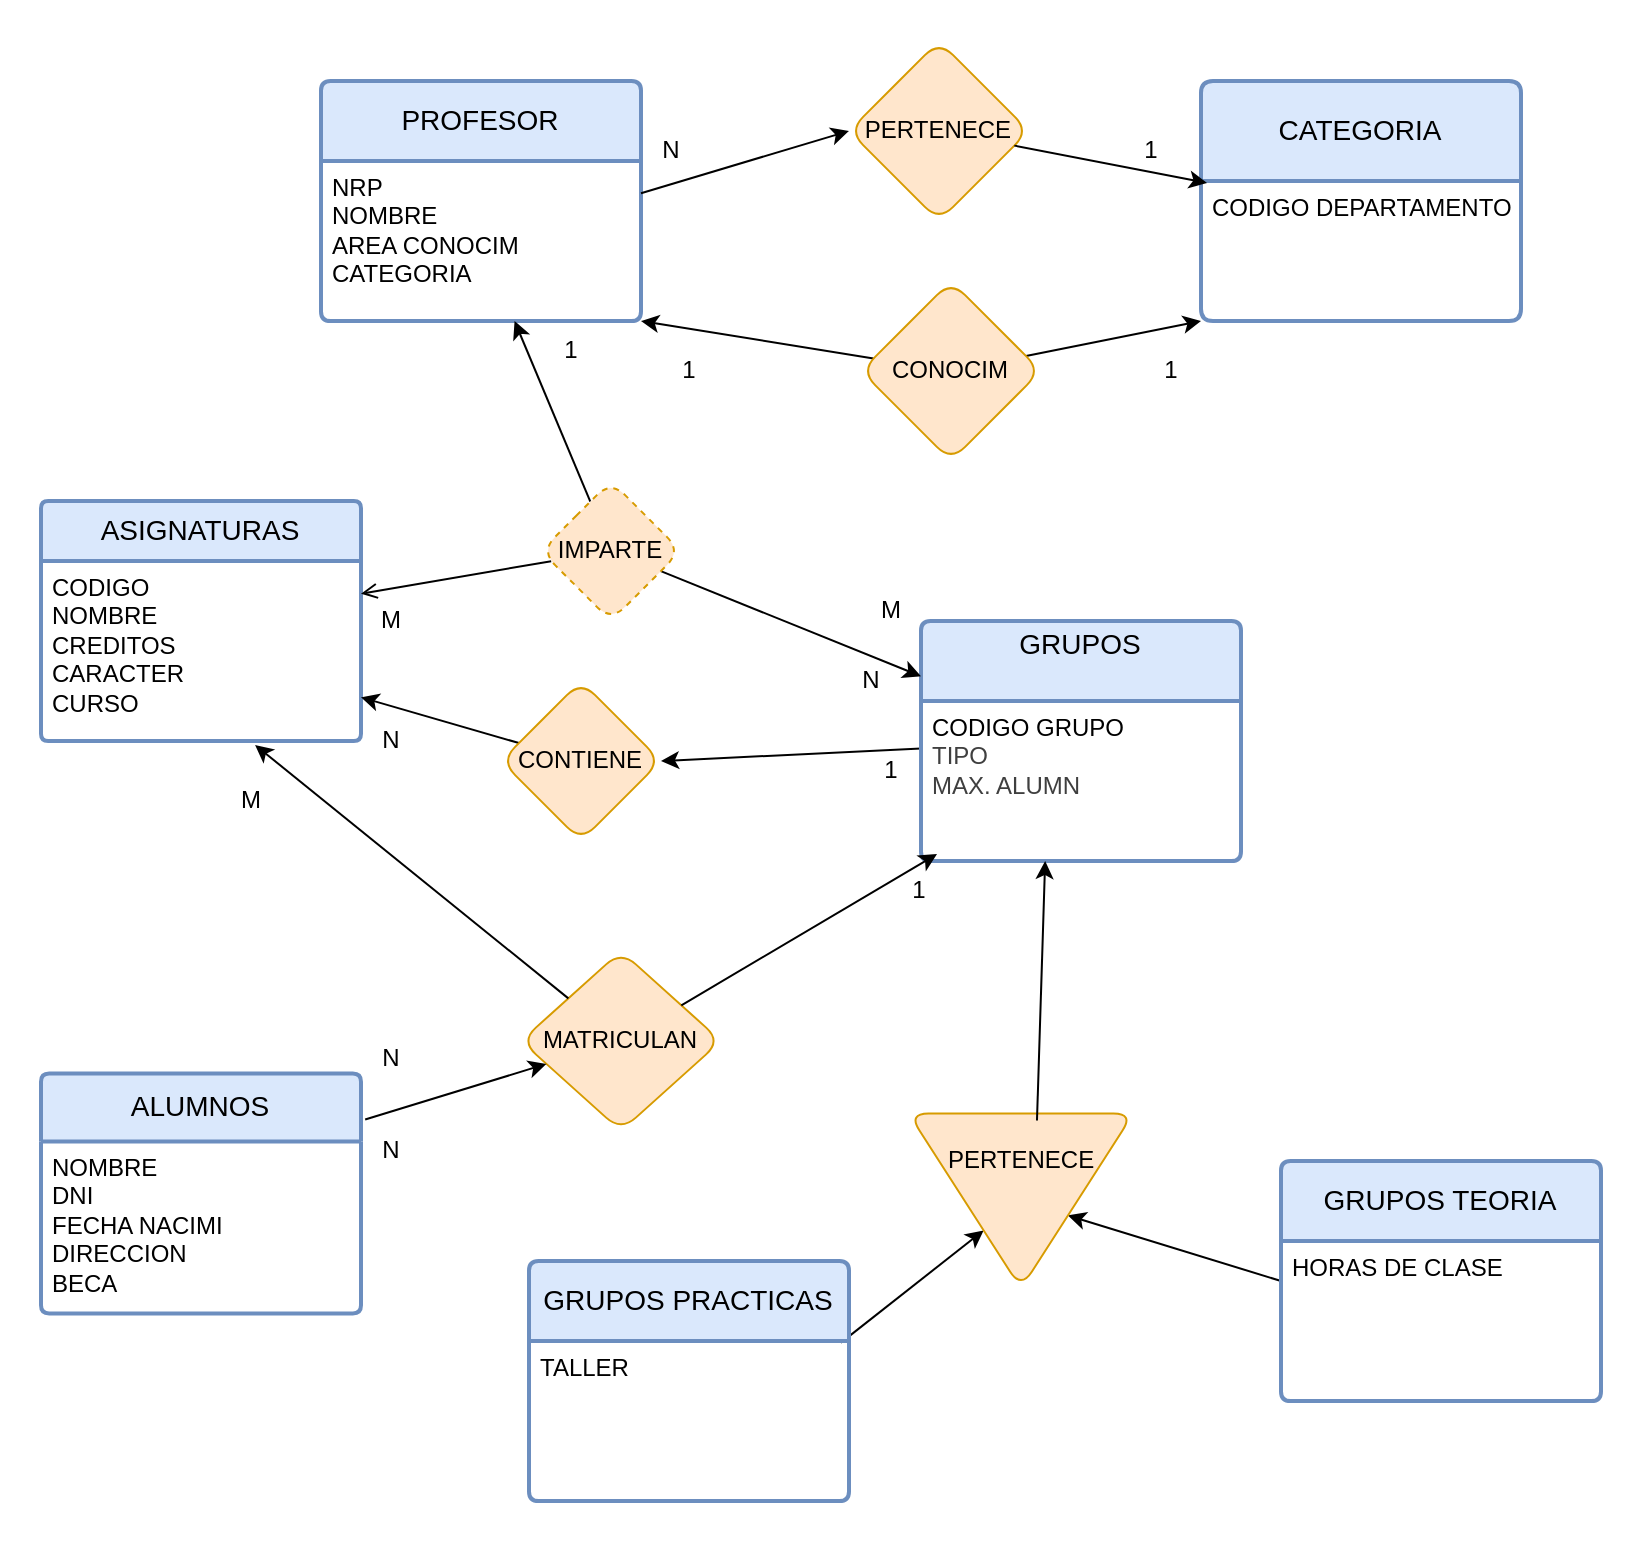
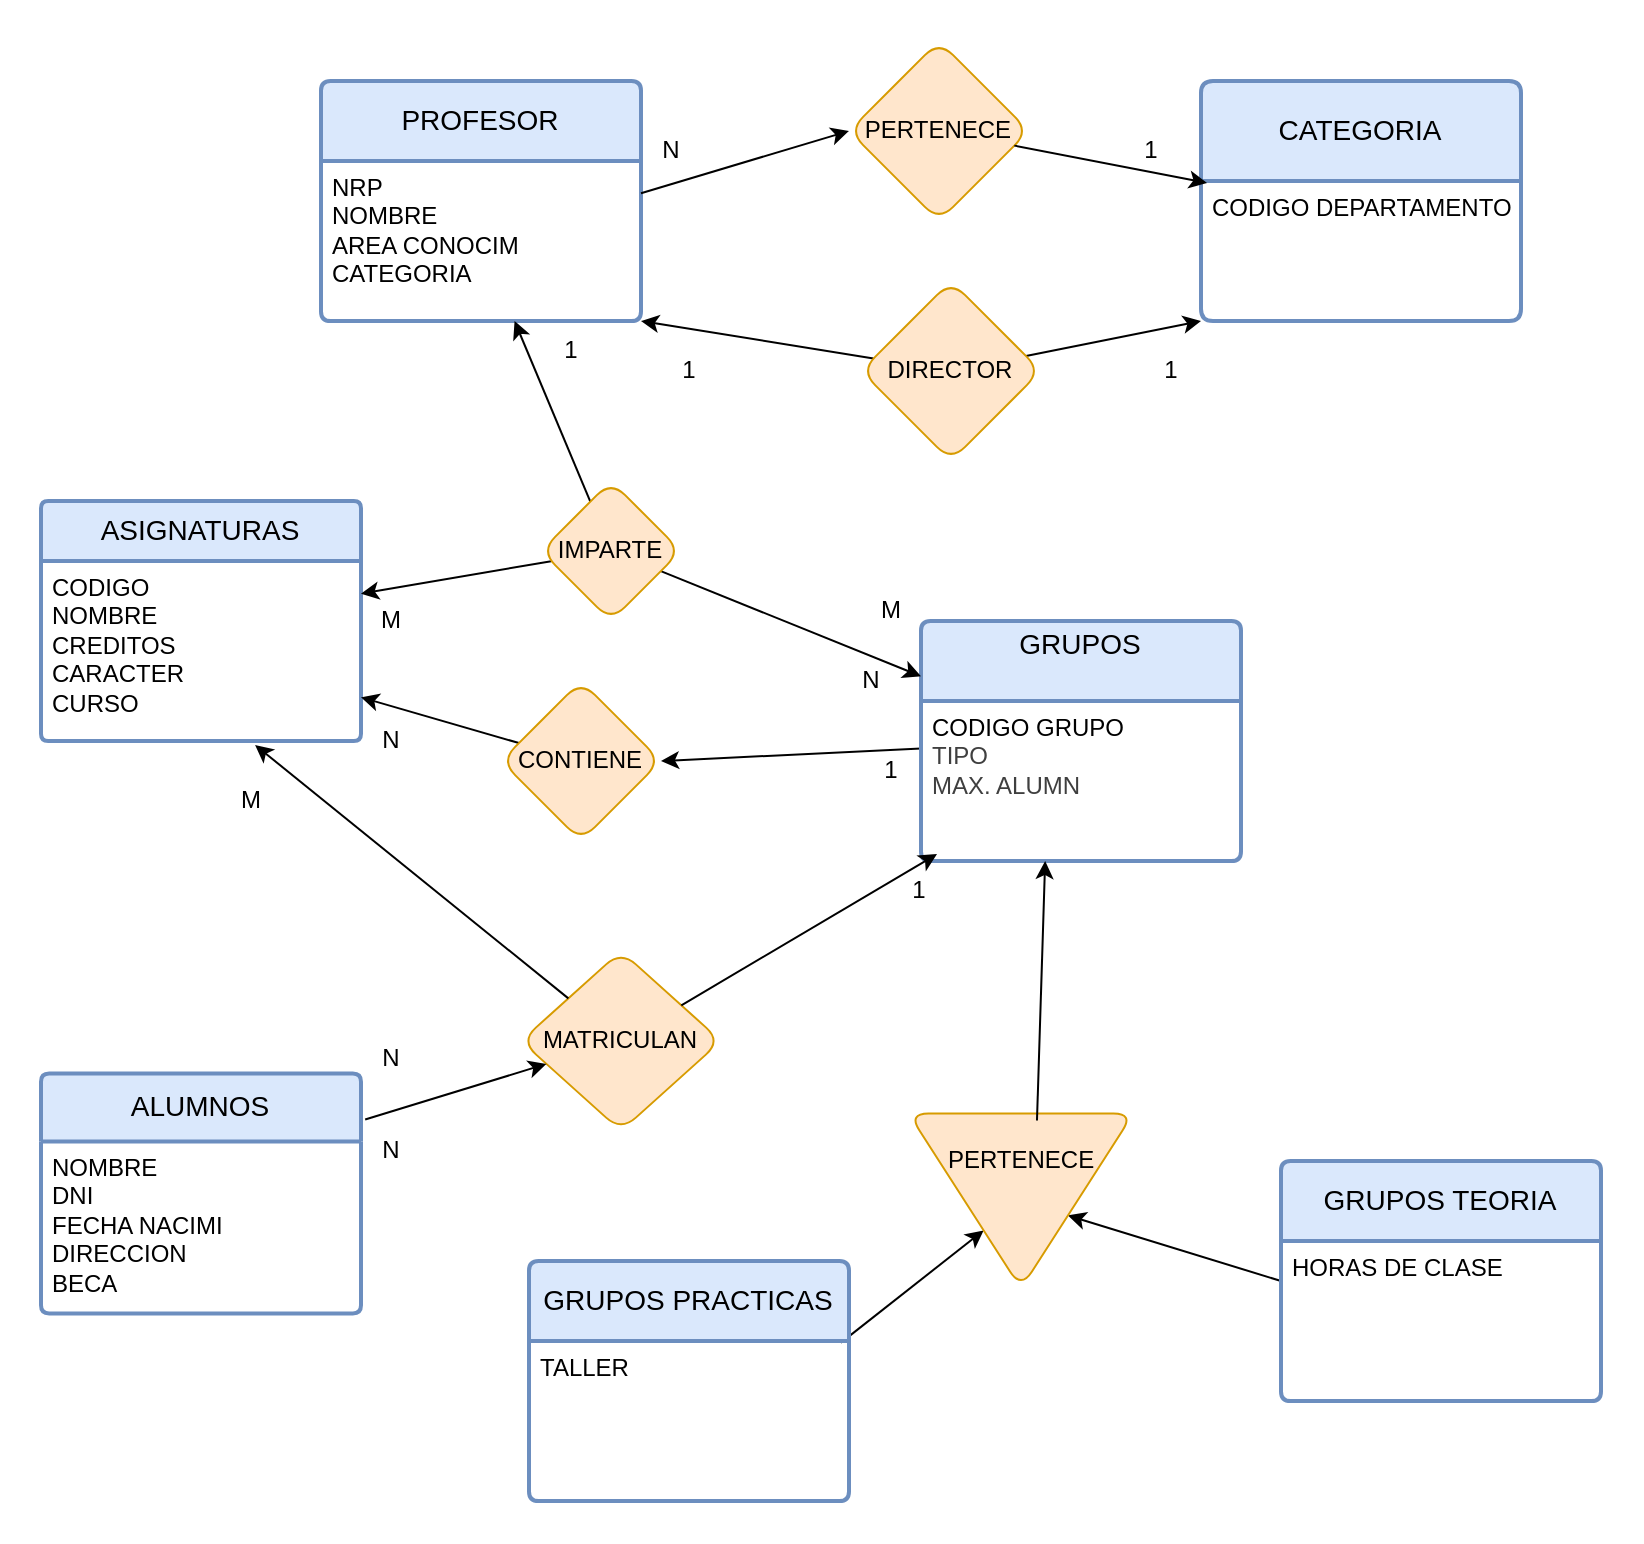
  <mxCell id="0" />
  <mxCell id="1" parent="0" />
  <mxCell id="2" value="PROFESOR" style="swimlane;childLayout=stackLayout;horizontal=1;startSize=40;horizontalStack=0;rounded=1;fontSize=14;fontStyle=0;strokeWidth=2;resizeParent=0;resizeLast=1;shadow=0;dashed=0;align=center;arcSize=4;whiteSpace=wrap;html=1;fillColor=#dae8fc;strokeColor=#6c8ebf;" vertex="1" parent="1"><mxGeometry x="160" y="40" width="160" height="120" as="geometry" /></mxCell>
  <mxCell id="3" value="NRP&lt;div&gt;NOMBRE&lt;/div&gt;&lt;div&gt;AREA CONOCIM&lt;/div&gt;&lt;div&gt;CATEGORIA&lt;/div&gt;" style="align=left;strokeColor=none;fillColor=none;spacingLeft=4;fontSize=12;verticalAlign=top;resizable=0;rotatable=0;part=1;html=1;rounded=1;" vertex="1" parent="2"><mxGeometry y="40" width="160" height="80" as="geometry" /></mxCell>
  <mxCell id="4" value="CATEGORIA" style="swimlane;childLayout=stackLayout;horizontal=1;startSize=50;horizontalStack=0;rounded=1;fontSize=14;fontStyle=0;strokeWidth=2;resizeParent=0;resizeLast=1;shadow=0;dashed=0;align=center;arcSize=4;whiteSpace=wrap;html=1;fillColor=#dae8fc;strokeColor=#6c8ebf;" vertex="1" parent="1"><mxGeometry x="600" y="40" width="160" height="120" as="geometry" /></mxCell>
  <mxCell id="5" value="CODIGO DEPARTAMENTO" style="align=left;strokeColor=none;fillColor=none;spacingLeft=4;fontSize=12;verticalAlign=top;resizable=0;rotatable=0;part=1;html=1;rounded=1;" vertex="1" parent="4"><mxGeometry y="50" width="160" height="70" as="geometry" /></mxCell>
  <mxCell id="6" style="edgeStyle=none;html=1;entryX=1;entryY=0.5;entryDx=0;entryDy=0;rounded=1;" edge="1" parent="1" source="7" target="35"><mxGeometry relative="1" as="geometry" /></mxCell>
  <mxCell id="7" value="GRUPOS&lt;div&gt;&lt;br&gt;&lt;/div&gt;" style="swimlane;childLayout=stackLayout;horizontal=1;startSize=40;horizontalStack=0;rounded=1;fontSize=14;fontStyle=0;strokeWidth=2;resizeParent=0;resizeLast=1;shadow=0;dashed=0;align=center;arcSize=4;whiteSpace=wrap;html=1;fillColor=#dae8fc;strokeColor=#6c8ebf;" vertex="1" parent="1"><mxGeometry x="460" y="310" width="160" height="120" as="geometry" /></mxCell>
  <mxCell id="8" value="CODIGO GRUPO&lt;div&gt;&lt;span style=&quot;color: rgb(63, 63, 63); background-color: transparent;&quot;&gt;TIPO&lt;/span&gt;&lt;/div&gt;&lt;div&gt;&lt;span style=&quot;color: rgb(63, 63, 63); background-color: transparent;&quot;&gt;MAX. ALUMN&lt;/span&gt;&lt;/div&gt;&lt;div&gt;&lt;span style=&quot;background-color: transparent; font-family: monospace; font-size: 0px; color: rgb(63, 63, 63);&quot;&gt;%3CmxGraphModel%3E%3Croot%3E%3CmxCell%20id%3D%220%22%2F%3E%3CmxCell%20id%3D%221%22%20parent%3D%220%22%2F%3E%3CmxCell%20id%3D%222%22%20value%3D%22PROFESOR%22%20style%3D%22swimlane%3BchildLayout%3DstackLayout%3Bhorizontal%3D1%3BstartSize%3D50%3BhorizontalStack%3D0%3Brounded%3D1%3BfontSize%3D14%3BfontStyle%3D0%3BstrokeWidth%3D2%3BresizeParent%3D0%3BresizeLast%3D1%3Bshadow%3D0%3Bdashed%3D0%3Balign%3Dcenter%3BarcSize%3D4%3BwhiteSpace%3Dwrap%3Bhtml%3D1%3B%22%20vertex%3D%221%22%20parent%3D%221%22%3E%3CmxGeometry%20x%3D%2240%22%20y%3D%2260%22%20width%3D%22160%22%20height%3D%22120%22%20as%3D%22geometry%22%2F%3E%3C%2FmxCell%3E%3CmxCell%20id%3D%223%22%20value%3D%22%2BAttribute1%26%2310%3B%2BAttribute2%26%2310%3B%2BAttribute3%22%20style%3D%22align%3Dleft%3BstrokeColor%3Dnone%3BfillColor%3Dnone%3BspacingLeft%3D4%3BfontSize%3D12%3BverticalAlign%3Dtop%3Bresizable%3D0%3Brotatable%3D0%3Bpart%3D1%3Bhtml%3D1%3B%22%20vertex%3D%221%22%20parent%3D%222%22%3E%3CmxGeometry%20y%3D%2250%22%20width%3D%22160%22%20height%3D%2270%22%20as%3D%22geometry%22%2F%3E%3C%2FmxCell%3E%3C%2Froot%3E%3C%2FmxGraphModel%3E&lt;/span&gt;&lt;/div&gt;&lt;div&gt;&lt;span style=&quot;background-color: transparent; font-family: monospace; font-size: 0px; color: rgb(63, 63, 63);&quot;&gt;&lt;br&gt;&lt;/span&gt;&lt;/div&gt;" style="align=left;strokeColor=none;fillColor=none;spacingLeft=4;fontSize=12;verticalAlign=top;resizable=0;rotatable=0;part=1;html=1;rounded=1;" vertex="1" parent="7"><mxGeometry y="40" width="160" height="80" as="geometry" /></mxCell>
  <mxCell id="9" value="ALUMNOS" style="swimlane;childLayout=stackLayout;horizontal=1;startSize=34;horizontalStack=0;rounded=1;fontSize=14;fontStyle=0;strokeWidth=2;resizeParent=0;resizeLast=1;shadow=0;dashed=0;align=center;arcSize=4;whiteSpace=wrap;html=1;fillColor=#dae8fc;strokeColor=#6c8ebf;" vertex="1" parent="1"><mxGeometry x="20" y="536.25" width="160" height="120" as="geometry" /></mxCell>
  <mxCell id="10" value="NOMBRE&lt;div&gt;DNI&lt;/div&gt;&lt;div&gt;FECHA NACIMI&lt;/div&gt;&lt;div&gt;DIRECCION&lt;/div&gt;&lt;div&gt;BECA&lt;/div&gt;" style="align=left;strokeColor=none;fillColor=none;spacingLeft=4;fontSize=12;verticalAlign=top;resizable=0;rotatable=0;part=1;html=1;rounded=1;" vertex="1" parent="9"><mxGeometry y="34" width="160" height="86" as="geometry" /></mxCell>
  <mxCell id="11" value="ASIGNATURAS" style="swimlane;childLayout=stackLayout;horizontal=1;startSize=30;horizontalStack=0;rounded=1;fontSize=14;fontStyle=0;strokeWidth=2;resizeParent=0;resizeLast=1;shadow=0;dashed=0;align=center;arcSize=4;whiteSpace=wrap;html=1;fillColor=#dae8fc;strokeColor=#6c8ebf;" vertex="1" parent="1"><mxGeometry x="20" y="250" width="160" height="120" as="geometry" /></mxCell>
  <mxCell id="12" value="CODIGO&lt;div&gt;NOMBRE&lt;/div&gt;&lt;div&gt;CREDITOS&lt;/div&gt;&lt;div&gt;CARACTER&lt;/div&gt;&lt;div&gt;CURSO&lt;/div&gt;" style="align=left;strokeColor=none;fillColor=none;spacingLeft=4;fontSize=12;verticalAlign=top;resizable=0;rotatable=0;part=1;html=1;rounded=1;" vertex="1" parent="11"><mxGeometry y="30" width="160" height="90" as="geometry" /></mxCell>
  <mxCell id="13" value="PERTENECE" style="rhombus;whiteSpace=wrap;html=1;rounded=1;fillColor=#ffe6cc;strokeColor=#d79b00;" vertex="1" parent="1"><mxGeometry x="424" y="20" width="90" height="90" as="geometry" /></mxCell>
  <mxCell id="14" style="edgeStyle=none;html=1;entryX=0;entryY=0.5;entryDx=0;entryDy=0;rounded=1;" edge="1" parent="1" source="3" target="13"><mxGeometry relative="1" as="geometry" /></mxCell>
  <mxCell id="15" style="edgeStyle=none;html=1;entryX=0.019;entryY=0.425;entryDx=0;entryDy=0;entryPerimeter=0;rounded=1;" edge="1" parent="1" source="13" target="4"><mxGeometry relative="1" as="geometry" /></mxCell>
  <mxCell id="16" value="1" style="text;html=1;align=center;verticalAlign=middle;resizable=0;points=[];autosize=1;strokeColor=none;fillColor=none;rounded=1;" vertex="1" parent="1"><mxGeometry x="560" y="60" width="30" height="30" as="geometry" /></mxCell>
  <mxCell id="17" value="N" style="text;html=1;align=center;verticalAlign=middle;resizable=0;points=[];autosize=1;strokeColor=none;fillColor=none;rounded=1;" vertex="1" parent="1"><mxGeometry x="320" y="60" width="30" height="30" as="geometry" /></mxCell>
  <mxCell id="18" style="edgeStyle=none;html=1;rounded=1;" edge="1" parent="1" source="21" target="3"><mxGeometry relative="1" as="geometry" /></mxCell>
- <mxCell id="19" style="edgeStyle=none;html=1;rounded=1;endArrow=open;" edge="1" parent="1" source="21" target="11"><mxGeometry relative="1" as="geometry" /></mxCell>
+ <mxCell id="19" style="edgeStyle=none;html=1;rounded=1;" edge="1" parent="1" source="21" target="11"><mxGeometry relative="1" as="geometry" /></mxCell>
  <mxCell id="20" style="edgeStyle=none;html=1;rounded=1;" edge="1" parent="1" source="21" target="7"><mxGeometry relative="1" as="geometry" /></mxCell>
- <mxCell id="21" value="IMPARTE" style="rhombus;whiteSpace=wrap;html=1;rounded=1;fillColor=#ffe6cc;strokeColor=#d79b00;dashed=1;" vertex="1" parent="1"><mxGeometry x="270" y="240" width="70" height="70" as="geometry" /></mxCell>
+ <mxCell id="21" value="IMPARTE" style="rhombus;whiteSpace=wrap;html=1;rounded=1;fillColor=#ffe6cc;strokeColor=#d79b00;" vertex="1" parent="1"><mxGeometry x="270" y="240" width="70" height="70" as="geometry" /></mxCell>
  <mxCell id="22" style="edgeStyle=none;html=1;exitX=0.975;exitY=0.34;exitDx=0;exitDy=0;exitPerimeter=0;rounded=1;" edge="1" parent="1" source="30" target="24"><mxGeometry relative="1" as="geometry"><mxPoint x="390" y="736.25" as="sourcePoint" /></mxGeometry></mxCell>
  <mxCell id="23" style="edgeStyle=none;html=1;exitX=0;exitY=0.25;exitDx=0;exitDy=0;rounded=1;" edge="1" parent="1" source="33" target="24"><mxGeometry relative="1" as="geometry"><mxPoint x="594" y="736.25" as="sourcePoint" /></mxGeometry></mxCell>
  <mxCell id="24" value="" style="triangle;whiteSpace=wrap;html=1;rotation=90;rounded=1;fillColor=#ffe6cc;strokeColor=#d79b00;" vertex="1" parent="1"><mxGeometry x="466.25" y="543.75" width="87.5" height="112.5" as="geometry" /></mxCell>
  <mxCell id="25" style="edgeStyle=none;html=1;entryX=0.388;entryY=1;entryDx=0;entryDy=0;entryPerimeter=0;exitX=0.04;exitY=0.429;exitDx=0;exitDy=0;exitPerimeter=0;rounded=1;" edge="1" parent="1" source="24" target="8"><mxGeometry relative="1" as="geometry"><mxPoint x="510" y="680" as="sourcePoint" /></mxGeometry></mxCell>
  <mxCell id="26" value="PERTENECE" style="text;html=1;align=center;verticalAlign=middle;resizable=0;points=[];autosize=1;strokeColor=none;fillColor=none;rounded=1;" vertex="1" parent="1"><mxGeometry x="460" y="565" width="100" height="30" as="geometry" /></mxCell>
  <mxCell id="27" value="MATRICULAN" style="rhombus;whiteSpace=wrap;html=1;rounded=1;fillColor=#ffe6cc;strokeColor=#d79b00;" vertex="1" parent="1"><mxGeometry x="260" y="475" width="100" height="90" as="geometry" /></mxCell>
  <mxCell id="28" style="edgeStyle=none;html=1;exitX=1.013;exitY=0.192;exitDx=0;exitDy=0;exitPerimeter=0;rounded=1;" edge="1" parent="1" source="9" target="27"><mxGeometry relative="1" as="geometry" /></mxCell>
  <mxCell id="29" style="edgeStyle=none;html=1;entryX=0.05;entryY=0.957;entryDx=0;entryDy=0;entryPerimeter=0;rounded=1;" edge="1" parent="1" source="27" target="8"><mxGeometry relative="1" as="geometry" /></mxCell>
  <mxCell id="30" value="GRUPOS PRACTICAS" style="swimlane;childLayout=stackLayout;horizontal=1;startSize=40;horizontalStack=0;rounded=1;fontSize=14;fontStyle=0;strokeWidth=2;resizeParent=0;resizeLast=1;shadow=0;dashed=0;align=center;arcSize=4;whiteSpace=wrap;html=1;fillColor=#dae8fc;strokeColor=#6c8ebf;" vertex="1" parent="1"><mxGeometry x="264" y="630" width="160" height="120" as="geometry" /></mxCell>
  <mxCell id="31" value="&lt;div&gt;TALLER&lt;/div&gt;" style="align=left;strokeColor=none;fillColor=none;spacingLeft=4;fontSize=12;verticalAlign=top;resizable=0;rotatable=0;part=1;html=1;rounded=1;" vertex="1" parent="30"><mxGeometry y="40" width="160" height="80" as="geometry" /></mxCell>
  <mxCell id="32" value="GRUPOS TEORIA" style="swimlane;childLayout=stackLayout;horizontal=1;startSize=40;horizontalStack=0;rounded=1;fontSize=14;fontStyle=0;strokeWidth=2;resizeParent=0;resizeLast=1;shadow=0;dashed=0;align=center;arcSize=4;whiteSpace=wrap;html=1;fillColor=#dae8fc;strokeColor=#6c8ebf;" vertex="1" parent="1"><mxGeometry x="640" y="580" width="160" height="120" as="geometry" /></mxCell>
  <mxCell id="33" value="&lt;div&gt;HORAS DE CLASE&lt;/div&gt;" style="align=left;strokeColor=none;fillColor=none;spacingLeft=4;fontSize=12;verticalAlign=top;resizable=0;rotatable=0;part=1;html=1;rounded=1;" vertex="1" parent="32"><mxGeometry y="40" width="160" height="80" as="geometry" /></mxCell>
  <mxCell id="34" style="edgeStyle=none;html=1;rounded=1;" edge="1" parent="1" source="35" target="12"><mxGeometry relative="1" as="geometry" /></mxCell>
  <mxCell id="35" value="CONTIENE" style="rhombus;whiteSpace=wrap;html=1;rounded=1;fillColor=#ffe6cc;strokeColor=#d79b00;" vertex="1" parent="1"><mxGeometry x="250" y="340" width="80" height="80" as="geometry" /></mxCell>
  <mxCell id="36" value="1" style="text;html=1;align=center;verticalAlign=middle;resizable=0;points=[];autosize=1;strokeColor=none;fillColor=none;rounded=1;" vertex="1" parent="1"><mxGeometry x="270" y="160" width="30" height="30" as="geometry" /></mxCell>
  <mxCell id="37" value="M" style="text;html=1;align=center;verticalAlign=middle;resizable=0;points=[];autosize=1;strokeColor=none;fillColor=none;rounded=1;" vertex="1" parent="1"><mxGeometry x="430" y="290" width="30" height="30" as="geometry" /></mxCell>
  <mxCell id="38" value="N" style="text;html=1;align=center;verticalAlign=middle;resizable=0;points=[];autosize=1;strokeColor=none;fillColor=none;rounded=1;" vertex="1" parent="1"><mxGeometry x="180" y="355" width="30" height="30" as="geometry" /></mxCell>
  <mxCell id="39" value="1" style="text;html=1;align=center;verticalAlign=middle;resizable=0;points=[];autosize=1;strokeColor=none;fillColor=none;rounded=1;" vertex="1" parent="1"><mxGeometry x="430" y="370" width="30" height="30" as="geometry" /></mxCell>
  <mxCell id="40" value="1" style="text;html=1;align=center;verticalAlign=middle;resizable=0;points=[];autosize=1;strokeColor=none;fillColor=none;rounded=1;" vertex="1" parent="1"><mxGeometry x="444" y="430" width="30" height="30" as="geometry" /></mxCell>
  <mxCell id="41" value="N" style="text;html=1;align=center;verticalAlign=middle;resizable=0;points=[];autosize=1;strokeColor=none;fillColor=none;rounded=1;" vertex="1" parent="1"><mxGeometry x="180" y="560" width="30" height="30" as="geometry" /></mxCell>
  <mxCell id="42" value="M" style="text;html=1;align=center;verticalAlign=middle;resizable=0;points=[];autosize=1;strokeColor=none;fillColor=none;rounded=1;" vertex="1" parent="1"><mxGeometry x="180" y="295" width="30" height="30" as="geometry" /></mxCell>
  <mxCell id="43" value="N" style="text;html=1;align=center;verticalAlign=middle;resizable=0;points=[];autosize=1;strokeColor=none;fillColor=none;rounded=1;" vertex="1" parent="1"><mxGeometry x="420" y="325" width="30" height="30" as="geometry" /></mxCell>
  <mxCell id="44" style="edgeStyle=none;html=1;entryX=0.669;entryY=1.022;entryDx=0;entryDy=0;entryPerimeter=0;rounded=1;" edge="1" parent="1" source="27" target="12"><mxGeometry relative="1" as="geometry" /></mxCell>
  <mxCell id="45" value="N" style="text;html=1;align=center;verticalAlign=middle;resizable=0;points=[];autosize=1;strokeColor=none;fillColor=none;rounded=1;" vertex="1" parent="1"><mxGeometry x="180" y="513.75" width="30" height="30" as="geometry" /></mxCell>
  <mxCell id="46" value="M" style="text;html=1;align=center;verticalAlign=middle;resizable=0;points=[];autosize=1;strokeColor=none;fillColor=none;rounded=1;" vertex="1" parent="1"><mxGeometry x="110" y="385" width="30" height="30" as="geometry" /></mxCell>
  <mxCell id="47" style="edgeStyle=none;rounded=1;html=1;entryX=0;entryY=1;entryDx=0;entryDy=0;" edge="1" parent="1" source="49" target="5"><mxGeometry relative="1" as="geometry" /></mxCell>
  <mxCell id="48" style="edgeStyle=none;rounded=1;html=1;entryX=1;entryY=1;entryDx=0;entryDy=0;" edge="1" parent="1" source="49" target="3"><mxGeometry relative="1" as="geometry" /></mxCell>
- <mxCell id="49" value="CONOCIM" style="rhombus;whiteSpace=wrap;html=1;rounded=1;fillColor=#ffe6cc;strokeColor=#d79b00;" vertex="1" parent="1"><mxGeometry x="430" y="140" width="90" height="90" as="geometry" /></mxCell>
+ <mxCell id="49" value="DIRECTOR" style="rhombus;whiteSpace=wrap;html=1;rounded=1;fillColor=#ffe6cc;strokeColor=#d79b00;" vertex="1" parent="1"><mxGeometry x="430" y="140" width="90" height="90" as="geometry" /></mxCell>
  <mxCell id="50" value="1" style="text;html=1;align=center;verticalAlign=middle;resizable=0;points=[];autosize=1;strokeColor=none;fillColor=none;rounded=1;" vertex="1" parent="1"><mxGeometry x="570" y="170" width="30" height="30" as="geometry" /></mxCell>
  <mxCell id="51" value="1" style="text;html=1;align=center;verticalAlign=middle;resizable=0;points=[];autosize=1;strokeColor=none;fillColor=none;rounded=1;arcSize=50;" vertex="1" parent="1"><mxGeometry x="329" y="170" width="30" height="30" as="geometry" /></mxCell>
